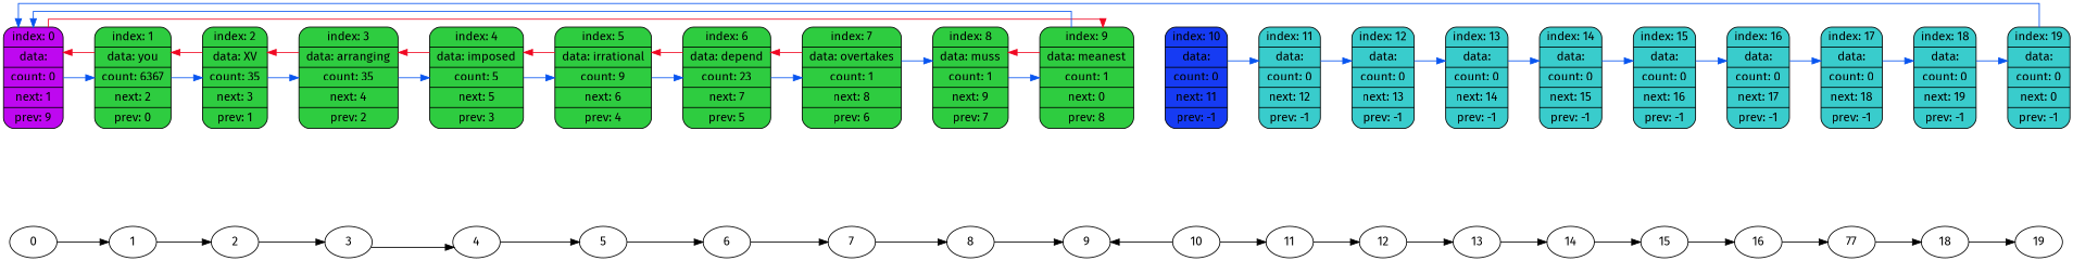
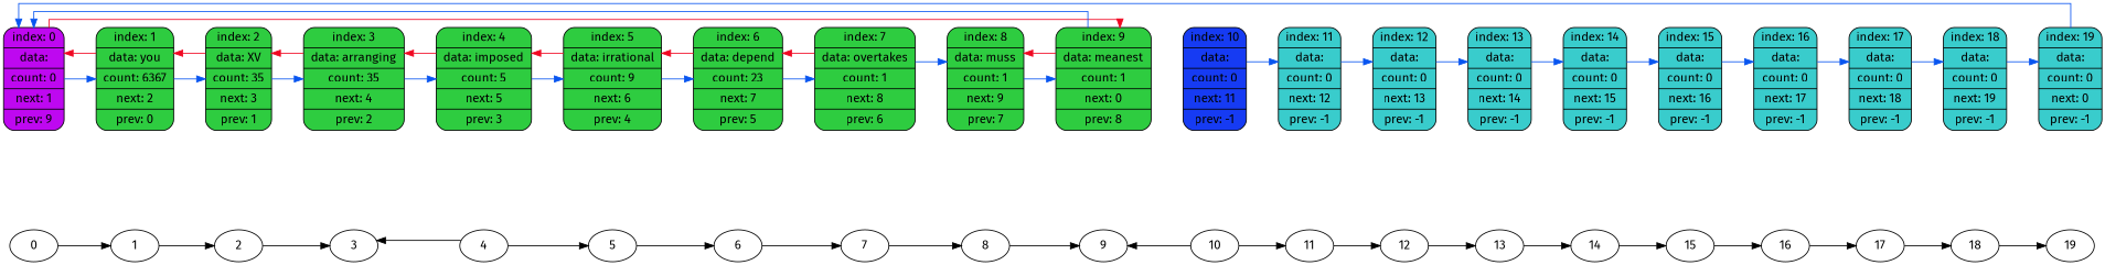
  digraph {
    fontname="Fira Sans"
    rankdir=LR
    splines=ortho
    node [fontname="Fira Sans"]
    edge [fontname="Fira Sans" color="#0855F0"]
    0
    n2 [fillcolor="#BE08F0" label="index: 0 | data:  | count: 0 | next: 1 | prev: 9" shape=record style="rounded,filled"]
    1
    n4 [fillcolor="#2ECC40" label="index: 1 | data: you | count: 6367 | next: 2 | prev: 0" shape=record style="rounded,filled"]
    2
    n6 [fillcolor="#2ECC40" label="index: 2 | data: XV | count: 35 | next: 3 | prev: 1" shape=record style="rounded,filled"]
    3
    n8 [fillcolor="#2ECC40" label="index: 3 | data: arranging | count: 35 | next: 4 | prev: 2" shape=record style="rounded,filled"]
    4
    n10 [fillcolor="#2ECC40" label="index: 4 | data: imposed | count: 5 | next: 5 | prev: 3" shape=record style="rounded,filled"]
    5
    n12 [fillcolor="#2ECC40" label="index: 5 | data: irrational | count: 9 | next: 6 | prev: 4" shape=record style="rounded,filled"]
    6
    n14 [fillcolor="#2ECC40" label="index: 6 | data: depend | count: 23 | next: 7 | prev: 5" shape=record style="rounded,filled"]
    7
    n16 [fillcolor="#2ECC40" label="index: 7 | data: overtakes | count: 1 | next: 8 | prev: 6" shape=record style="rounded,filled"]
    8
    n18 [fillcolor="#2ECC40" label="index: 8 | data: muss | count: 1 | next: 9 | prev: 7" shape=record style="rounded,filled"]
    9
    n20 [fillcolor="#2ECC40" label="index: 9 | data: meanest | count: 1 | next: 0 | prev: 8" shape=record style="rounded,filled"]
    10
    n22 [fillcolor="#163bf3" label="index: 10 | data:  | count: 0 | next: 11 | prev: -1" shape=record style="rounded,filled"]
    11
    n24 [fillcolor="#39CCCC" label="index: 11 | data:  | count: 0 | next: 12 | prev: -1" shape=record style="rounded,filled"]
    12
    n26 [fillcolor="#39CCCC" label="index: 12 | data:  | count: 0 | next: 13 | prev: -1" shape=record style="rounded,filled"]
    13
    n28 [fillcolor="#39CCCC" label="index: 13 | data:  | count: 0 | next: 14 | prev: -1" shape=record style="rounded,filled"]
    14
    n30 [fillcolor="#39CCCC" label="index: 14 | data:  | count: 0 | next: 15 | prev: -1" shape=record style="rounded,filled"]
    15
    n32 [fillcolor="#39CCCC" label="index: 15 | data:  | count: 0 | next: 16 | prev: -1" shape=record style="rounded,filled"]
    16
    n34 [fillcolor="#39CCCC" label="index: 16 | data:  | count: 0 | next: 17 | prev: -1" shape=record style="rounded,filled"]
-   17 [label=77]
+   17
    n36 [fillcolor="#39CCCC" label="index: 17 | data:  | count: 0 | next: 18 | prev: -1" shape=record style="rounded,filled"]
    18
    n38 [fillcolor="#39CCCC" label="index: 18 | data:  | count: 0 | next: 19 | prev: -1" shape=record style="rounded,filled"]
    19
    n40 [fillcolor="#39CCCC" label="index: 19 | data:  | count: 0 | next: 0 | prev: -1" shape=record style="rounded,filled"]
    subgraph sub_1 {
      rank=same
      0
      n2
    }
    subgraph sub_2 {
      rank=same
      1
      n4
    }
    subgraph sub_3 {
      rank=same
      2
      n6
    }
    subgraph sub_4 {
      rank=same
      3
      n8
    }
    subgraph sub_5 {
      rank=same
      4
      n10
    }
    subgraph sub_6 {
      rank=same
      5
      n12
    }
    subgraph sub_7 {
      rank=same
      6
      n14
    }
    subgraph sub_8 {
      rank=same
      7
      n16
    }
    subgraph sub_9 {
      rank=same
      8
      n18
    }
    subgraph sub_10 {
      rank=same
      9
      n20
    }
    subgraph sub_11 {
      rank=same
      10
      n22
    }
    subgraph sub_12 {
      rank=same
      11
      n24
    }
    subgraph sub_13 {
      rank=same
      12
      n26
    }
    subgraph sub_14 {
      rank=same
      13
      n28
    }
    subgraph sub_15 {
      rank=same
      14
      n30
    }
    subgraph sub_16 {
      rank=same
      15
      n32
    }
    subgraph sub_17 {
      rank=same
      16
      n34
    }
    subgraph sub_18 {
      rank=same
      17
      n36
    }
    subgraph sub_19 {
      rank=same
      18
      n38
    }
    subgraph sub_20 {
      rank=same
      19
      n40
    }
    0 -> 1 [color=""]
    n2 -> n4 [color=none]
    n2 -> n4 [constraint=false]
    n2 -> n20 [color="#F00822" constraint=false]
    1 -> 2 [color=""]
    n4 -> n2 [color="#F00822" constraint=false]
    n4 -> n6 [color=none]
    n4 -> n6 [constraint=false]
    2 -> 3 [color=""]
    n6 -> n4 [color="#F00822" constraint=false]
    n6 -> n8 [color=none]
    n6 -> n8 [constraint=false]
-   3 -> 4 [color=""]
+   4 -> 3 [color=""]
    n8 -> n6 [color="#F00822" constraint=false]
    n8 -> n10 [color=none]
    n8 -> n10 [constraint=false]
    4 -> 5 [color=""]
    n10 -> n8 [color="#F00822" constraint=false]
    n10 -> n12 [color=none]
    n10 -> n12 [constraint=false]
    5 -> 6 [color=""]
    n12 -> n10 [color="#F00822" constraint=false]
    n12 -> n14 [color=none]
    n12 -> n14 [constraint=false]
    6 -> 7 [color=""]
    n14 -> n12 [color="#F00822" constraint=false]
    n14 -> n16 [color=none]
    n14 -> n16 [constraint=false]
    7 -> 8 [color=""]
    n16 -> n14 [color="#F00822" constraint=false]
    n16 -> n18 [color=none]
    n16 -> n18 [constraint=false]
    8 -> 9 [color=""]
    n18 -> n20 [color=none]
    n18 -> n20 [constraint=false]
    n20 -> n2 [constraint=false]
    n20 -> n18 [color="#F00822" constraint=false]
    n20 -> n22 [color=none]
    10 -> 9 [color=""]
    10 -> 11 [color=""]
    n22 -> n24 [color=none]
    n22 -> n24 [constraint=false]
    11 -> 12 [color=""]
    n24 -> n26 [color=none]
    n24 -> n26 [constraint=false]
    12 -> 13 [color=""]
    n26 -> n28 [color=none]
    n26 -> n28 [constraint=false]
    13 -> 14 [color=""]
    n28 -> n30 [color=none]
    n28 -> n30 [constraint=false]
    14 -> 15 [color=""]
    n30 -> n32 [color=none]
    n30 -> n32 [constraint=false]
    15 -> 16 [color=""]
    n32 -> n34 [color=none]
    n32 -> n34 [constraint=false]
    16 -> 17 [color=""]
    n34 -> n36 [color=none]
    n34 -> n36 [constraint=false]
    17 -> 18 [color=""]
    n36 -> n38 [color=none]
    n36 -> n38 [constraint=false]
    18 -> 19 [color=""]
    n38 -> n40 [color=none]
    n38 -> n40 [constraint=false]
    n40 -> n2 [constraint=false]
  }
